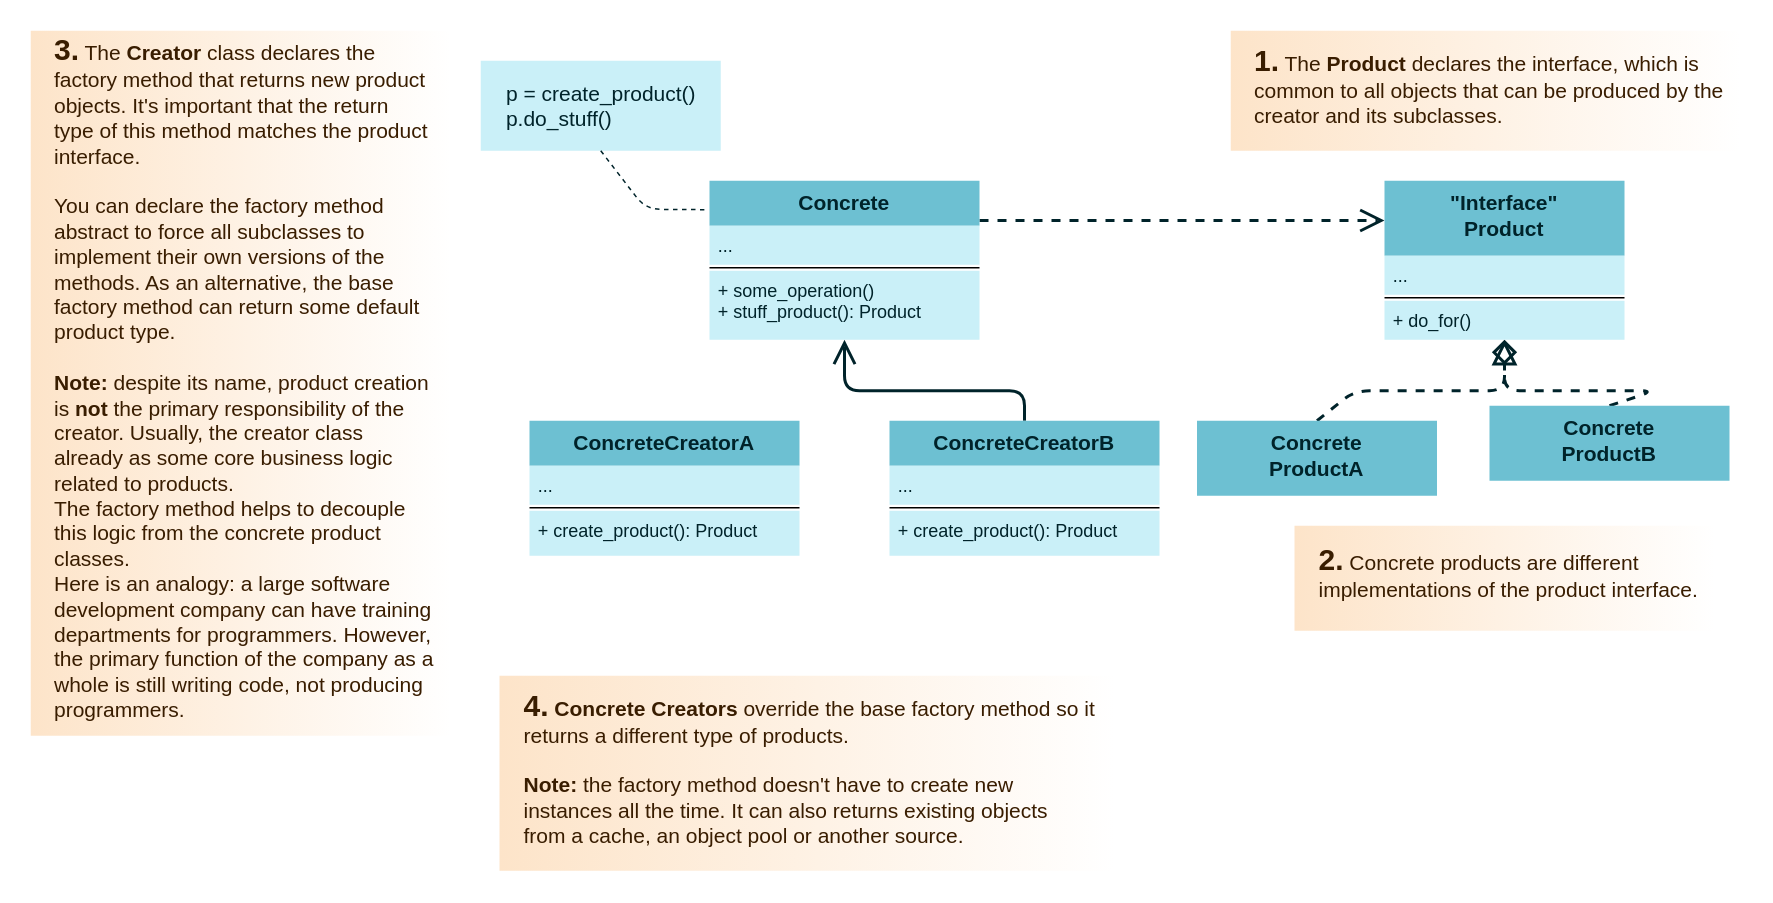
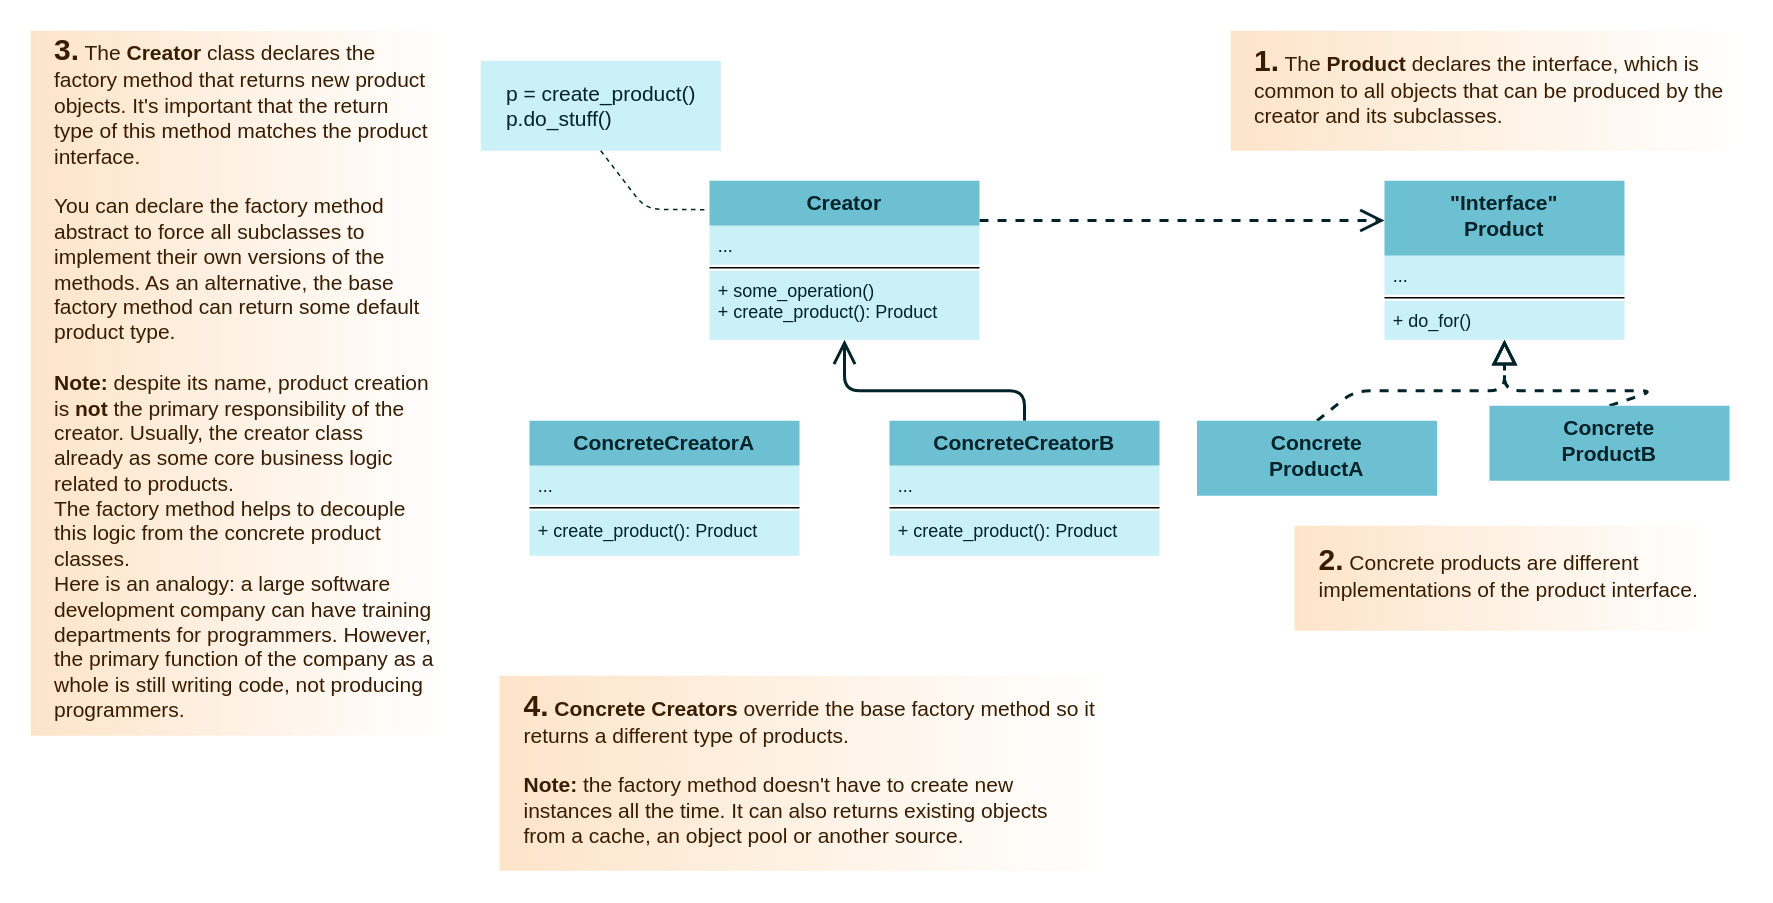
  <mxCell id="0" />
  <mxCell id="1" parent="0" />
  <mxCell id="2" value="" style="endArrow=block;dashed=1;endFill=0;endSize=12;html=1;fontSize=14;fontColor=#00232A;exitX=0.5;exitY=0;exitDx=0;exitDy=0;strokeColor=#00232A;entryX=0.5;entryY=1;entryDx=0;entryDy=0;strokeWidth=2;" parent="1" source="20" target="12" edge="1"><mxGeometry width="160" relative="1" as="geometry"><mxPoint x="642.5" y="250" as="sourcePoint" /><mxPoint x="992.5" y="240" as="targetPoint" /><Array as="points"><mxPoint x="1102.5" y="260" /><mxPoint x="1002.5" y="260" /></Array></mxGeometry></mxCell>
- <mxCell id="3" value="" style="endArrow=diamond;dashed=1;endFill=0;endSize=12;html=1;fontSize=14;fontColor=#00232A;exitX=0.5;exitY=0;exitDx=0;exitDy=0;strokeColor=#00232A;entryX=0.5;entryY=1;entryDx=0;entryDy=0;entryPerimeter=0;strokeWidth=2;" parent="1" source="21" target="15" edge="1"><mxGeometry width="160" relative="1" as="geometry"><mxPoint x="542.5" y="212.5" as="sourcePoint" /><mxPoint x="1092.5" y="240" as="targetPoint" /><Array as="points"><mxPoint x="902.5" y="260" /><mxPoint x="1002.5" y="260" /></Array></mxGeometry></mxCell>
+ <mxCell id="3" value="" style="endArrow=block;dashed=1;endFill=0;endSize=12;html=1;fontSize=14;fontColor=#00232A;exitX=0.5;exitY=0;exitDx=0;exitDy=0;strokeColor=#00232A;entryX=0.5;entryY=1;entryDx=0;entryDy=0;entryPerimeter=0;strokeWidth=2;" parent="1" source="21" target="15" edge="1"><mxGeometry width="160" relative="1" as="geometry"><mxPoint x="542.5" y="212.5" as="sourcePoint" /><mxPoint x="1092.5" y="240" as="targetPoint" /><Array as="points"><mxPoint x="902.5" y="260" /><mxPoint x="1002.5" y="260" /></Array></mxGeometry></mxCell>
  <mxCell id="4" value="&lt;div&gt;&lt;b&gt;&lt;font style=&quot;font-size: 20px&quot;&gt;1.&lt;/font&gt;&lt;/b&gt; The &lt;b&gt;Product&lt;/b&gt; declares the interface,&amp;nbsp;&lt;span&gt;which is&amp;nbsp;&lt;/span&gt;&lt;/div&gt;&lt;div&gt;&lt;span&gt;common to all objects&amp;nbsp;&lt;/span&gt;&lt;span&gt;that can be produced by the&lt;/span&gt;&lt;/div&gt;&lt;div&gt;&lt;span&gt;creator and its subclasses.&lt;/span&gt;&lt;/div&gt;" style="html=1;strokeWidth=2;fontSize=14;align=left;fillColor=#FDE4C9;labelBorderColor=none;fontColor=#391d00;spacing=16;spacingBottom=8;gradientColor=#ffffff;gradientDirection=east;strokeColor=none;" parent="1" vertex="1"><mxGeometry x="820" y="20" width="340" height="80" as="geometry" /></mxCell>
  <mxCell id="5" value="&lt;b&gt;&lt;font style=&quot;font-size: 20px&quot;&gt;2.&lt;/font&gt;&lt;/b&gt;&amp;nbsp;Concrete products are different&lt;br&gt;implementations of the product interface." style="html=1;strokeWidth=2;fontSize=14;align=left;fillColor=#FDE4C9;labelBorderColor=none;fontColor=#391d00;spacing=16;spacingBottom=8;gradientColor=#ffffff;gradientDirection=east;strokeColor=none;" parent="1" vertex="1"><mxGeometry x="862.5" y="350" width="280" height="70" as="geometry" /></mxCell>
  <mxCell id="6" value="&lt;b&gt;&lt;font style=&quot;font-size: 20px&quot;&gt;3.&lt;/font&gt;&lt;/b&gt; The &lt;b&gt;Creator&lt;/b&gt; class declares the&lt;br&gt;factory method that returns new product&lt;br&gt;objects. It's important that the return&lt;br&gt;type of this method matches the product&lt;br&gt;interface.&lt;br&gt;&lt;br&gt;You can declare the factory method&lt;br&gt;abstract to force all subclasses to&amp;nbsp;&lt;br&gt;implement their own versions of the&lt;br&gt;methods. As an alternative, the base&amp;nbsp;&lt;br&gt;factory method can return some default&lt;br&gt;product type.&lt;br&gt;&lt;b&gt;&lt;br&gt;Note:&lt;/b&gt; despite its name, product creation&lt;br&gt;is &lt;b&gt;not&lt;/b&gt; the primary responsibility of the&lt;br&gt;creator. Usually, the creator class&lt;br&gt;already as some core business logic&lt;br&gt;related to products.&lt;br&gt;The factory method helps to decouple&lt;br&gt;this logic from the concrete product&lt;br&gt;classes.&lt;br&gt;Here is an analogy: a large software&lt;br&gt;development company can have training &lt;br&gt;departments for programmers. However,&lt;br&gt;the primary function of the company as a&lt;br&gt;whole is still writing code, not producing&lt;br&gt;programmers." style="html=1;strokeWidth=2;fontSize=14;align=left;fillColor=#FDE4C9;labelBorderColor=none;fontColor=#391d00;spacing=16;spacingBottom=8;gradientColor=#ffffff;gradientDirection=east;strokeColor=none;" parent="1" vertex="1"><mxGeometry x="20" y="20" width="280" height="470" as="geometry" /></mxCell>
  <mxCell id="7" value="" style="endArrow=open;dashed=1;endFill=0;endSize=12;html=1;fontSize=14;fontColor=#391d00;entryX=0;entryY=0.25;entryDx=0;entryDy=0;exitX=1;exitY=0.25;exitDx=0;exitDy=0;strokeColor=#00232A;strokeWidth=2;" parent="1" source="22" target="12" edge="1"><mxGeometry width="160" relative="1" as="geometry"><mxPoint x="502.5" y="340" as="sourcePoint" /><mxPoint x="662.5" y="340" as="targetPoint" /></mxGeometry></mxCell>
  <mxCell id="8" value="&lt;font color=&quot;#00232a&quot;&gt;p = create_product()&lt;br&gt;&lt;div style=&quot;text-align: left&quot;&gt;&lt;span&gt;p.do_stuff()&lt;/span&gt;&lt;/div&gt;&lt;/font&gt;" style="html=1;strokeWidth=2;fontSize=14;fontColor=#391d00;strokeColor=none;fillColor=#CAF0F8;spacing=4;" parent="1" vertex="1"><mxGeometry x="320" y="40" width="160" height="60" as="geometry" /></mxCell>
  <mxCell id="9" value="" style="endArrow=none;endFill=0;endSize=12;html=1;strokeColor=#00232A;fontSize=14;fontColor=#391d00;exitX=0.5;exitY=1;exitDx=0;exitDy=0;entryX=-0.019;entryY=0.182;entryDx=0;entryDy=0;entryPerimeter=0;dashed=1;" parent="1" source="8" target="22" edge="1"><mxGeometry width="160" relative="1" as="geometry"><mxPoint x="490" y="310" as="sourcePoint" /><mxPoint x="650" y="310" as="targetPoint" /><Array as="points"><mxPoint x="430" y="139" /></Array></mxGeometry></mxCell>
  <mxCell id="10" value="" style="endArrow=open;endFill=1;endSize=12;html=1;strokeColor=#00232A;fontSize=14;fontColor=#391d00;entryX=0.5;entryY=1;entryDx=0;entryDy=0;exitX=0.5;exitY=0;exitDx=0;exitDy=0;strokeWidth=2;" parent="1" source="16" target="22" edge="1"><mxGeometry width="160" relative="1" as="geometry"><mxPoint x="742.5" y="255" as="sourcePoint" /><mxPoint x="642.5" y="215" as="targetPoint" /><Array as="points"><mxPoint x="682.5" y="260" /><mxPoint x="562.5" y="260" /></Array></mxGeometry></mxCell>
  <mxCell id="11" value="&lt;b&gt;&lt;font style=&quot;font-size: 20px&quot;&gt;4.&lt;/font&gt;&lt;/b&gt;&amp;nbsp;&lt;b&gt;Concrete Creators&lt;/b&gt; override the base factory method so it&lt;br&gt;returns a different type of products.&lt;br&gt;&lt;br&gt;&lt;b&gt;Note:&lt;/b&gt; the factory method doesn't have to create new &lt;br&gt;instances all the time. It can also returns existing objects&lt;br&gt;from a cache, an object pool or another source." style="html=1;strokeWidth=2;fontSize=14;align=left;fillColor=#FDE4C9;labelBorderColor=none;fontColor=#391d00;spacing=16;spacingBottom=8;gradientColor=#ffffff;gradientDirection=east;strokeColor=none;" parent="1" vertex="1"><mxGeometry x="332.5" y="450" width="410" height="130" as="geometry" /></mxCell>
  <mxCell id="12" value="&quot;Interface&quot;&#10;Product" style="swimlane;fontStyle=1;align=center;verticalAlign=top;childLayout=stackLayout;horizontal=1;startSize=50;horizontalStack=0;resizeParent=1;resizeParentMax=0;resizeLast=0;collapsible=1;marginBottom=0;fontColor=#00232A;fillColor=#6DC0D2;strokeWidth=2;fontSize=14;strokeColor=none;" parent="1" vertex="1"><mxGeometry x="922.5" y="120" width="160" height="106" as="geometry" /></mxCell>
  <mxCell id="13" value="..." style="text;strokeColor=none;align=left;verticalAlign=top;spacingLeft=4;spacingRight=4;overflow=hidden;rotatable=0;points=[[0,0.5],[1,0.5]];portConstraint=eastwest;fontColor=#00232A;fillColor=#CAF0F8;" parent="12" vertex="1"><mxGeometry y="50" width="160" height="26" as="geometry" /></mxCell>
  <mxCell id="14" value="" style="line;strokeWidth=1;fillColor=none;align=left;verticalAlign=middle;spacingTop=-1;spacingLeft=3;spacingRight=3;rotatable=0;labelPosition=right;points=[];portConstraint=eastwest;" parent="12" vertex="1"><mxGeometry y="76" width="160" height="4" as="geometry" /></mxCell>
  <mxCell id="15" value="+ do_for()" style="text;strokeColor=none;align=left;verticalAlign=top;spacingLeft=4;spacingRight=4;overflow=hidden;rotatable=0;points=[[0,0.5],[1,0.5]];portConstraint=eastwest;fontColor=#00232A;fillColor=#CAF0F8;" parent="12" vertex="1"><mxGeometry y="80" width="160" height="26" as="geometry" /></mxCell>
  <mxCell id="16" value="ConcreteCreatorB" style="swimlane;fontStyle=1;align=center;verticalAlign=top;childLayout=stackLayout;horizontal=1;startSize=30;horizontalStack=0;resizeParent=1;resizeParentMax=0;resizeLast=0;collapsible=1;marginBottom=0;fontColor=#00232A;fillColor=#6DC0D2;strokeWidth=2;fontSize=14;strokeColor=none;" parent="1" vertex="1"><mxGeometry x="592.5" y="280" width="180" height="90" as="geometry" /></mxCell>
  <mxCell id="17" value="..." style="text;strokeColor=none;align=left;verticalAlign=top;spacingLeft=4;spacingRight=4;overflow=hidden;rotatable=0;points=[[0,0.5],[1,0.5]];portConstraint=eastwest;fontColor=#00232A;fillColor=#CAF0F8;" parent="16" vertex="1"><mxGeometry y="30" width="180" height="26" as="geometry" /></mxCell>
  <mxCell id="18" value="" style="line;strokeWidth=1;fillColor=none;align=left;verticalAlign=middle;spacingTop=0;spacingLeft=3;spacingRight=3;rotatable=0;labelPosition=right;points=[];portConstraint=eastwest;" parent="16" vertex="1"><mxGeometry y="56" width="180" height="4" as="geometry" /></mxCell>
  <mxCell id="19" value="+ create_product(): Product" style="text;strokeColor=none;align=left;verticalAlign=top;spacingLeft=4;spacingRight=4;overflow=hidden;rotatable=0;points=[[0,0.5],[1,0.5]];portConstraint=eastwest;fontColor=#00232A;fillColor=#CAF0F8;" parent="16" vertex="1"><mxGeometry y="60" width="180" height="30" as="geometry" /></mxCell>
  <mxCell id="20" value="Concrete&#10;ProductB" style="swimlane;fontStyle=1;align=center;verticalAlign=top;childLayout=stackLayout;horizontal=1;startSize=50;horizontalStack=0;resizeParent=1;resizeParentMax=0;resizeLast=0;collapsible=1;marginBottom=0;fontColor=#00232A;fillColor=#6DC0D2;strokeWidth=2;fontSize=14;strokeColor=none;" parent="1" vertex="1"><mxGeometry x="992.5" y="270" width="160" height="58" as="geometry" /></mxCell>
  <mxCell id="21" value="Concrete&#10;ProductA" style="swimlane;fontStyle=1;align=center;verticalAlign=top;childLayout=stackLayout;horizontal=1;startSize=50;horizontalStack=0;resizeParent=1;resizeParentMax=0;resizeLast=0;collapsible=1;marginBottom=0;fontColor=#00232A;fillColor=#6DC0D2;strokeWidth=2;fontSize=14;strokeColor=none;" parent="1" vertex="1"><mxGeometry x="797.5" y="280" width="160" height="58" as="geometry" /></mxCell>
- <mxCell id="22" value="Concrete" style="swimlane;fontStyle=1;align=center;verticalAlign=top;childLayout=stackLayout;horizontal=1;startSize=30;horizontalStack=0;resizeParent=1;resizeParentMax=0;resizeLast=0;collapsible=1;marginBottom=0;fontColor=#00232A;fillColor=#6DC0D2;strokeWidth=2;fontSize=14;strokeColor=none;" parent="1" vertex="1"><mxGeometry x="472.5" y="120" width="180" height="106" as="geometry" /></mxCell>
+ <mxCell id="22" value="Creator" style="swimlane;fontStyle=1;align=center;verticalAlign=top;childLayout=stackLayout;horizontal=1;startSize=30;horizontalStack=0;resizeParent=1;resizeParentMax=0;resizeLast=0;collapsible=1;marginBottom=0;fontColor=#00232A;fillColor=#6DC0D2;strokeWidth=2;fontSize=14;strokeColor=none;" parent="1" vertex="1"><mxGeometry x="472.5" y="120" width="180" height="106" as="geometry" /></mxCell>
  <mxCell id="23" value="..." style="text;strokeColor=none;align=left;verticalAlign=top;spacingLeft=4;spacingRight=4;overflow=hidden;rotatable=0;points=[[0,0.5],[1,0.5]];portConstraint=eastwest;fontColor=#00232A;fillColor=#CAF0F8;" parent="22" vertex="1"><mxGeometry y="30" width="180" height="26" as="geometry" /></mxCell>
  <mxCell id="24" value="" style="line;strokeWidth=1;fillColor=none;align=left;verticalAlign=middle;spacingTop=0;spacingLeft=3;spacingRight=3;rotatable=0;labelPosition=right;points=[];portConstraint=eastwest;" parent="22" vertex="1"><mxGeometry y="56" width="180" height="4" as="geometry" /></mxCell>
- <mxCell id="25" value="+ some_operation()&#10;+ stuff_product(): Product" style="text;strokeColor=none;align=left;verticalAlign=top;spacingLeft=4;spacingRight=4;overflow=hidden;rotatable=0;points=[[0,0.5],[1,0.5]];portConstraint=eastwest;fontColor=#00232A;fillColor=#CAF0F8;" parent="22" vertex="1"><mxGeometry y="60" width="180" height="46" as="geometry" /></mxCell>
+ <mxCell id="25" value="+ some_operation()&#10;+ create_product(): Product" style="text;strokeColor=none;align=left;verticalAlign=top;spacingLeft=4;spacingRight=4;overflow=hidden;rotatable=0;points=[[0,0.5],[1,0.5]];portConstraint=eastwest;fontColor=#00232A;fillColor=#CAF0F8;" parent="22" vertex="1"><mxGeometry y="60" width="180" height="46" as="geometry" /></mxCell>
  <mxCell id="26" value="ConcreteCreatorA" style="swimlane;fontStyle=1;align=center;verticalAlign=top;childLayout=stackLayout;horizontal=1;startSize=30;horizontalStack=0;resizeParent=1;resizeParentMax=0;resizeLast=0;collapsible=1;marginBottom=0;fontColor=#00232A;fillColor=#6DC0D2;strokeWidth=2;fontSize=14;strokeColor=none;" parent="1" vertex="1"><mxGeometry x="352.5" y="280" width="180" height="90" as="geometry" /></mxCell>
  <mxCell id="27" value="..." style="text;strokeColor=none;align=left;verticalAlign=top;spacingLeft=4;spacingRight=4;overflow=hidden;rotatable=0;points=[[0,0.5],[1,0.5]];portConstraint=eastwest;fontColor=#00232A;fillColor=#CAF0F8;" parent="26" vertex="1"><mxGeometry y="30" width="180" height="26" as="geometry" /></mxCell>
  <mxCell id="28" value="" style="line;strokeWidth=1;fillColor=none;align=left;verticalAlign=middle;spacingTop=0;spacingLeft=3;spacingRight=3;rotatable=0;labelPosition=right;points=[];portConstraint=eastwest;" parent="26" vertex="1"><mxGeometry y="56" width="180" height="4" as="geometry" /></mxCell>
  <mxCell id="29" value="+ create_product(): Product" style="text;strokeColor=none;align=left;verticalAlign=top;spacingLeft=4;spacingRight=4;overflow=hidden;rotatable=0;points=[[0,0.5],[1,0.5]];portConstraint=eastwest;fontColor=#00232A;fillColor=#CAF0F8;" parent="26" vertex="1"><mxGeometry y="60" width="180" height="30" as="geometry" /></mxCell>
